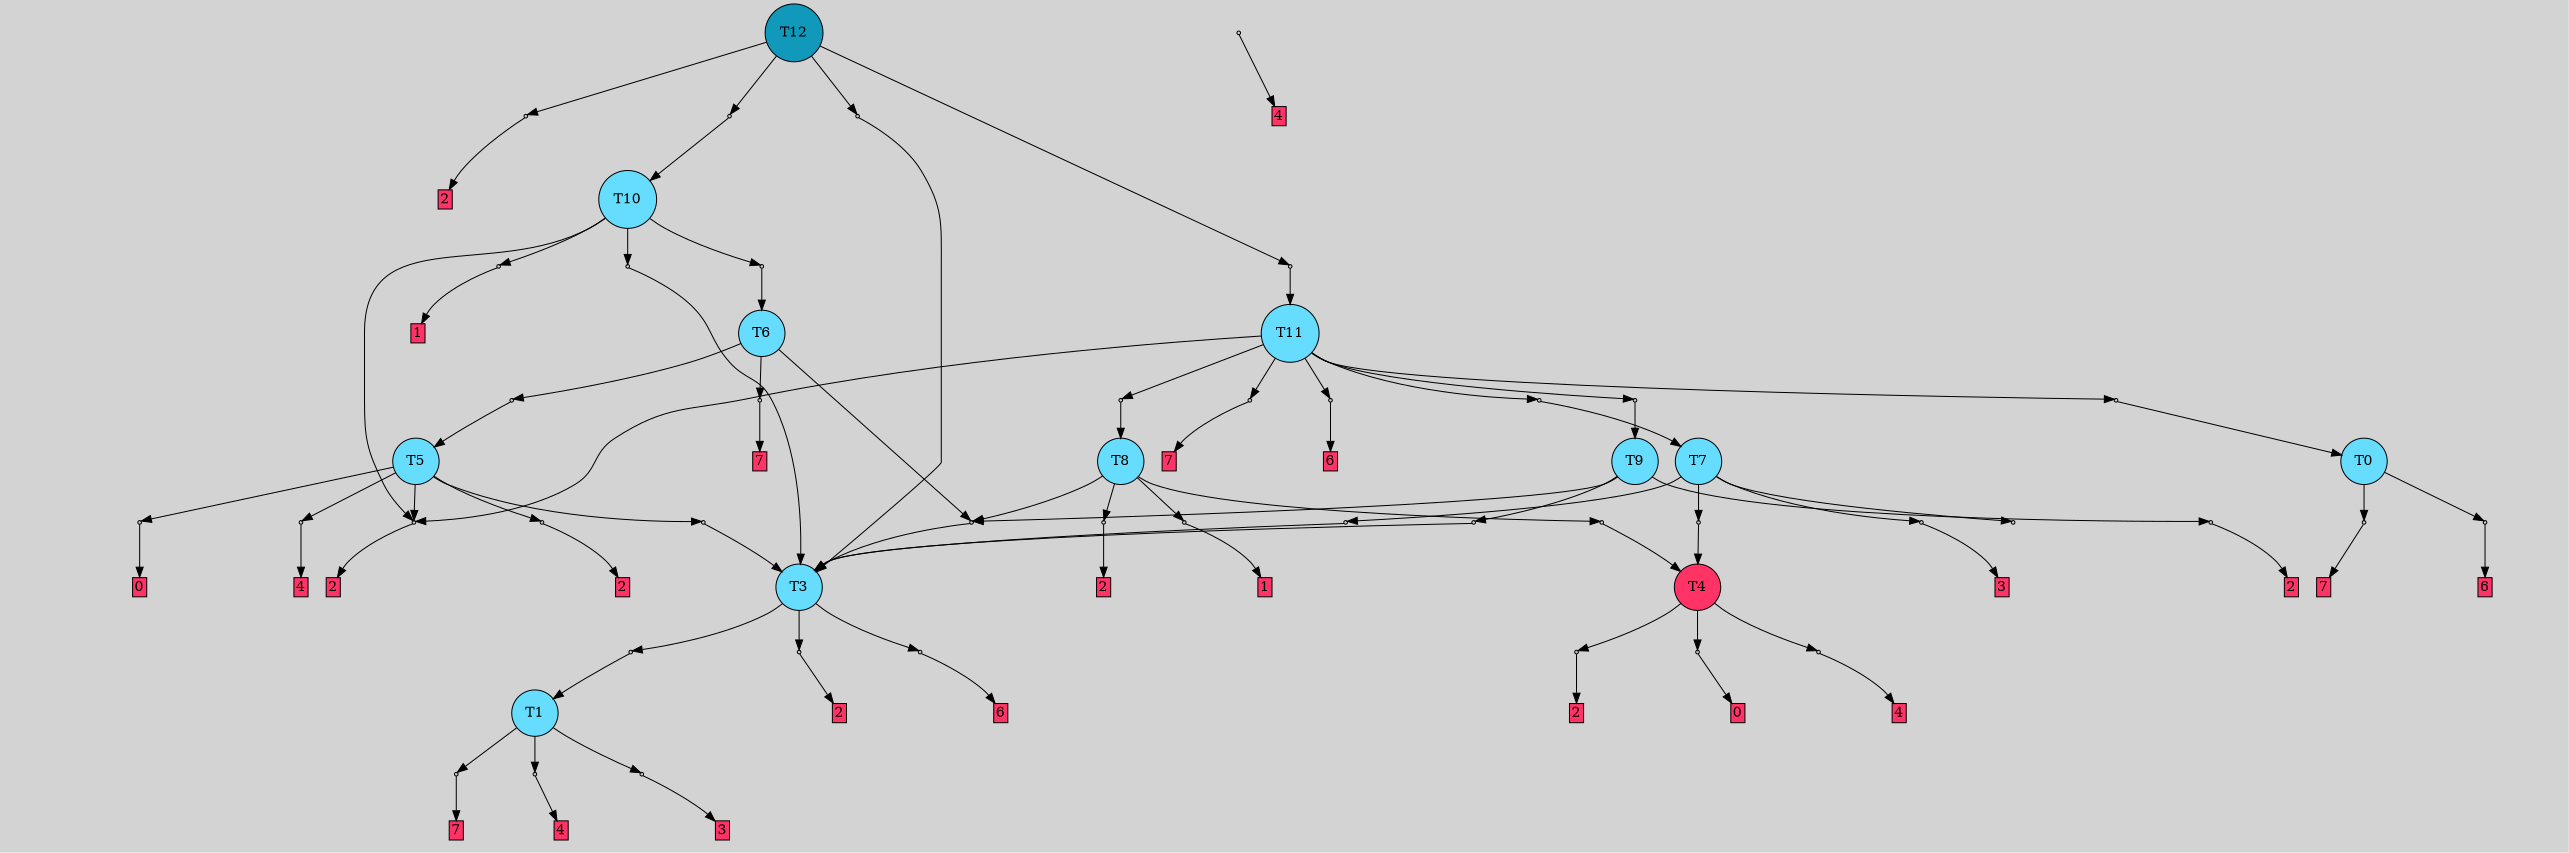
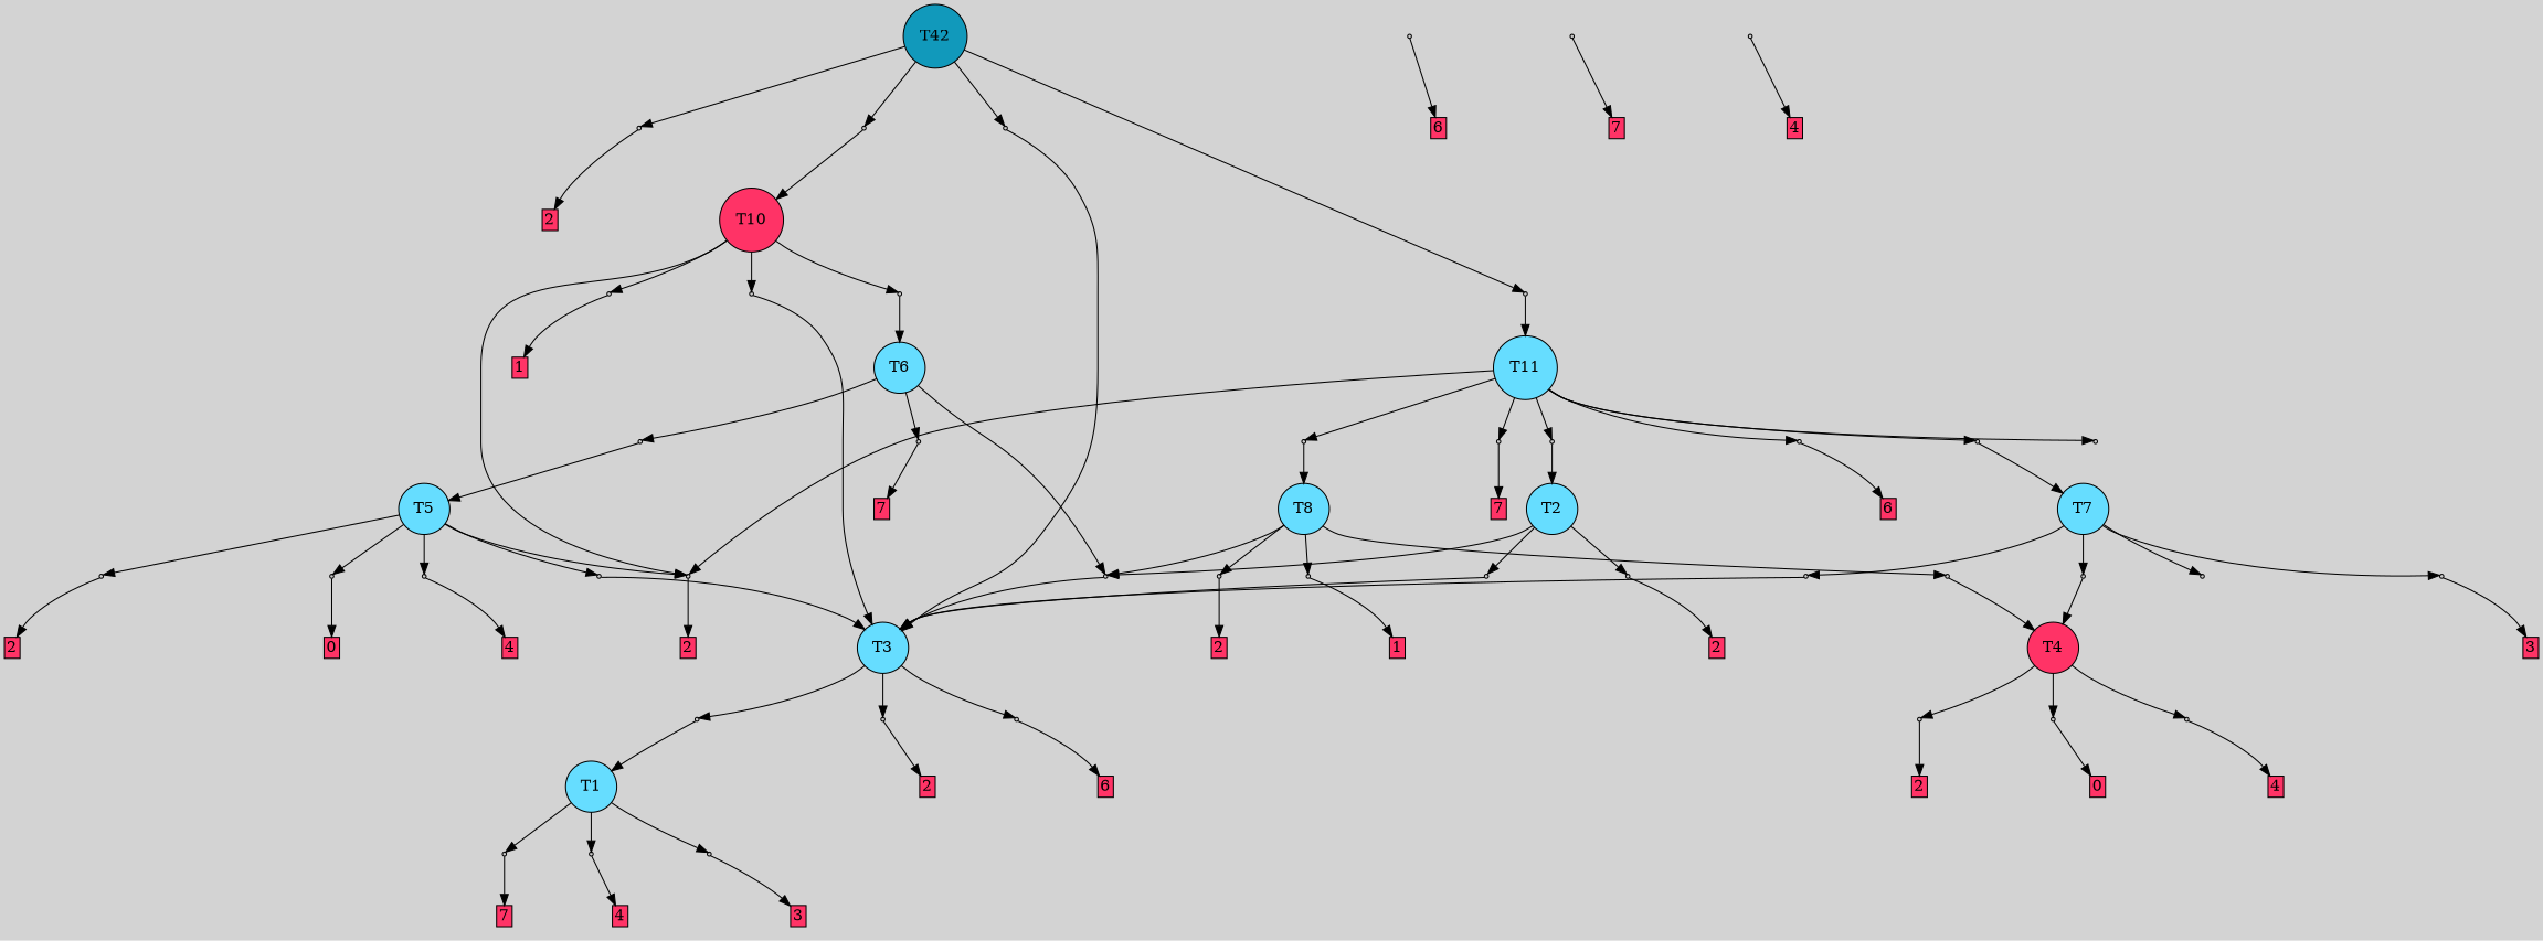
  digraph {
    bgcolor=lightgray
    node [shape=box style=filled]
-   T12 [fillcolor="#1199bb" shape=circle]
+   T12 [fillcolor="#1199bb" shape=circle label=T42]
    P38 [fillcolor="#cccccc" shape=point]
    P39 [fillcolor="#cccccc" shape=point]
    P40 [fillcolor="#cccccc" shape=point]
    P41 [fillcolor="#cccccc" shape=point]
-   T0 [fillcolor="#66ddff" shape=circle]
    P0 [fillcolor="#cccccc" shape=point]
    P1 [fillcolor="#cccccc" shape=point]
    I0 [style=invis]
    n10 [fillcolor="#ff3366" height=0 label=6 margin=0.03 width=0]
    n11 [label="6|0&2|2#4|5&#92;n" style=invis]
    n12 [fillcolor="#ff3366" height=0 label=7 margin=0.03 width=0]
    T1 [fillcolor="#66ddff" shape=circle]
    P2 [fillcolor="#cccccc" shape=point]
    P3 [fillcolor="#cccccc" shape=point]
    P4 [fillcolor="#cccccc" shape=point]
    n17 [label="1|0&3|3#3|4&#92;n" style=invis]
    n18 [fillcolor="#ff3366" height=0 label=7 margin=0.03 width=0]
    I3 [style=invis]
    n20 [fillcolor="#ff3366" height=0 label=4 margin=0.03 width=0]
    n21 [label="3|0&1|7#2|6&#92;n" style=invis]
    n22 [fillcolor="#ff3366" height=0 label=3 margin=0.03 width=0]
    P5 [fillcolor="#cccccc" shape=point]
    n24 [label="4|0&4|0#3|4&#92;n" style=invis]
    n25 [fillcolor="#ff3366" height=0 label=4 margin=0.03 width=0]
    P6 [fillcolor="#cccccc" shape=point]
    n27 [label="2|0&3|5#4|0&#92;n" style=invis]
    n28 [fillcolor="#ff3366" height=0 label=2 margin=0.03 width=0]
    T3 [fillcolor="#66ddff" shape=circle]
    P7 [fillcolor="#cccccc" shape=point]
    P8 [fillcolor="#cccccc" shape=point]
    P9 [fillcolor="#cccccc" shape=point]
    n33 [label="1|0&4|7#1|5&#92;n" style=invis]
    n34 [label="2|0&3|5#4|0&#92;n" style=invis]
    n35 [fillcolor="#ff3366" height=0 label=2 margin=0.03 width=0]
    n36 [label="2|0&2|2#1|1&#92;n" style=invis]
    n37 [fillcolor="#ff3366" height=0 label=6 margin=0.03 width=0]
    T4 [fillcolor="#ff3366" shape=circle]
    P10 [fillcolor="#cccccc" shape=point]
    P11 [fillcolor="#cccccc" shape=point]
    P12 [fillcolor="#cccccc" shape=point]
    n42 [label="2|0&3|5#4|0&#92;n" style=invis]
    n43 [fillcolor="#ff3366" height=0 label=2 margin=0.03 width=0]
    n44 [label="4|0&4|4#4|2&#92;n2|0&1|6#0|0&#92;n" style=invis]
    n45 [fillcolor="#ff3366" height=0 label=0 margin=0.03 width=0]
    n46 [label="4|0&4|1#3|4&#92;n" style=invis]
    n47 [fillcolor="#ff3366" height=0 label=4 margin=0.03 width=0]
    T5 [fillcolor="#66ddff" shape=circle]
    P13 [fillcolor="#cccccc" shape=point]
    P14 [fillcolor="#cccccc" shape=point]
    P15 [fillcolor="#cccccc" shape=point]
    P16 [fillcolor="#cccccc" shape=point]
    n53 [label="2|0&4|3#3|4&#92;n" style=invis]
    n54 [label="2|0&3|5#4|4&#92;n" style=invis]
    n55 [fillcolor="#ff3366" height=0 label=2 margin=0.03 width=0]
    n56 [label="4|0&4|4#4|2&#92;n2|0&1|6#0|0&#92;n" style=invis]
    n57 [fillcolor="#ff3366" height=0 label=0 margin=0.03 width=0]
    n58 [label="4|0&4|4#3|6&#92;n" style=invis]
    n59 [fillcolor="#ff3366" height=0 label=4 margin=0.03 width=0]
    T6 [fillcolor="#66ddff" shape=circle]
    P17 [fillcolor="#cccccc" shape=point]
    P18 [fillcolor="#cccccc" shape=point]
    P19 [fillcolor="#cccccc" shape=point]
    n64 [label="2|0&4|3#3|4&#92;n" style=invis]
    n65 [label="0|0&4|1#1|7&#92;n" style=invis]
    n66 [label="1|0&4|3#2|2&#92;n" style=invis]
    n67 [fillcolor="#ff3366" height=0 label=7 margin=0.03 width=0]
    T7 [fillcolor="#66ddff" shape=circle]
    P20 [fillcolor="#cccccc" shape=point]
    P21 [fillcolor="#cccccc" shape=point]
    P22 [fillcolor="#cccccc" shape=point]
    P23 [fillcolor="#cccccc" shape=point]
    n73 [label="1|0&4|5#4|0&#92;n" style=invis]
    n74 [label="0|0&4|1#4|0&#92;n" style=invis]
    n75 [label="2|0&4|3#3|4&#92;n" style=invis]
    n76 [label="0|1&4|2#2|5&#92;n6|3&3|2#2|6&#92;n2|0&0|3#0|1&#92;n" style=invis]
    n77 [fillcolor="#ff3366" height=0 label=3 margin=0.03 width=0]
    T8 [fillcolor="#66ddff" shape=circle]
    P24 [fillcolor="#cccccc" shape=point]
    P25 [fillcolor="#cccccc" shape=point]
    P26 [fillcolor="#cccccc" shape=point]
    n82 [label="1|0&4|5#4|0&#92;n" style=invis]
    n83 [label="1|0&3|5#4|4&#92;n" style=invis]
    n84 [fillcolor="#ff3366" height=0 label=1 margin=0.03 width=0]
    n85 [label="2|0&3|5#4|3&#92;n" style=invis]
    n86 [fillcolor="#ff3366" height=0 label=2 margin=0.03 width=0]
-   T9 [fillcolor="#66ddff" shape=circle]
+   T9 [fillcolor="#66ddff" shape=circle label=T2]
    P27 [fillcolor="#cccccc" shape=point]
    P28 [fillcolor="#cccccc" shape=point]
    n90 [label="8|0&3|1#2|0&#92;n" style=invis]
    n91 [label="2|0&3|5#4|0&#92;n" style=invis]
    n92 [fillcolor="#ff3366" height=0 label=2 margin=0.03 width=0]
-   T10 [fillcolor="#66ddff" shape=circle]
+   T10 [fillcolor="#ff3366" shape=circle]
    P29 [fillcolor="#cccccc" shape=point]
    P30 [fillcolor="#cccccc" shape=point]
    P31 [fillcolor="#cccccc" shape=point]
    n97 [label="1|0&4|5#4|0&#92;n" style=invis]
    n98 [label="1|0&3|3#4|4&#92;n" style=invis]
    n99 [fillcolor="#ff3366" height=0 label=1 margin=0.03 width=0]
    n100 [label="2|0&4|3#3|4&#92;n" style=invis]
    T11 [fillcolor="#66ddff" shape=circle]
    P32 [fillcolor="#cccccc" shape=point]
    P33 [fillcolor="#cccccc" shape=point]
    P34 [fillcolor="#cccccc" shape=point]
    P35 [fillcolor="#cccccc" shape=point]
    P36 [fillcolor="#cccccc" shape=point]
    P37 [fillcolor="#cccccc" shape=point]
    n108 [label="1|0&4|3#2|2&#92;n" style=invis]
    n109 [fillcolor="#ff3366" height=0 label=7 margin=0.03 width=0]
    n110 [label="1|0&4|1#4|0&#92;n" style=invis]
    n111 [label="2|0&3|5#3|4&#92;n" style=invis]
    n112 [fillcolor="#ff3366" height=0 label=6 margin=0.03 width=0]
    n113 [label="2|0&3|5#2|0&#92;n" style=invis]
    n114 [label="1|0&4|5#4|7&#92;n" style=invis]
    n115 [label="0|0&4|1#1|7&#92;n" style=invis]
    n116 [label="2|0&4|1#3|4&#92;n" style=invis]
    n117 [label="2|0&3|5#4|7&#92;n" style=invis]
    n118 [fillcolor="#ff3366" height=0 label=2 margin=0.03 width=0]
    n119 [label="2|0&3|3#4|0&#92;n" style=invis]
    n120 [label="2|0&4|4#2|5&#92;n" style=invis]
    subgraph sub_1 {
      rank=same
      T12
    }
    T12 -> P38
    T12 -> P39
    T12 -> P40
    T12 -> P41
    P38 -> T3
    P38 -> n116 [style=invis]
    P39 -> n117 [style=invis]
    P39 -> n118
    P40 -> T10
    P40 -> n119 [style=invis]
    P41 -> T11
    P41 -> n120 [style=invis]
-   T0 -> P0
-   T0 -> P1
    P0 -> I0 [style=invis]
    P0 -> n10
    P1 -> n11 [style=invis]
    P1 -> n12
    T1 -> P2
    T1 -> P3
    T1 -> P4
    P2 -> n17 [style=invis]
    P2 -> n18
    P3 -> I3 [style=invis]
    P3 -> n20
    P4 -> n21 [style=invis]
    P4 -> n22
    P5 -> n24 [style=invis]
    P5 -> n25
    P6 -> n27 [style=invis]
    P6 -> n28
    T3 -> P7
    T3 -> P8
    T3 -> P9
    P7 -> T1
    P7 -> n33 [style=invis]
    P8 -> n34 [style=invis]
    P8 -> n35
    P9 -> n36 [style=invis]
    P9 -> n37
    T4 -> P10
    T4 -> P11
    T4 -> P12
    P10 -> n42 [style=invis]
    P10 -> n43
    P11 -> n44 [style=invis]
    P11 -> n45
    P12 -> n46 [style=invis]
    P12 -> n47
    T5 -> P6
    T5 -> P13
    T5 -> P14
    T5 -> P15
    T5 -> P16
    P13 -> T3
    P13 -> n53 [style=invis]
    P14 -> n54 [style=invis]
    P14 -> n55
    P15 -> n56 [style=invis]
    P15 -> n57
    P16 -> n58 [style=invis]
    P16 -> n59
    T6 -> P17
    T6 -> P18
    T6 -> P19
    P17 -> T3
    P17 -> n64 [style=invis]
    P18 -> T5
    P18 -> n65 [style=invis]
    P19 -> n66 [style=invis]
    P19 -> n67
    T7 -> P20
    T7 -> P21
    T7 -> P22
    T7 -> P23
    P20 -> T4
    P20 -> n73 [style=invis]
    P21 -> n74 [style=invis]
    P22 -> T3
    P22 -> n75 [style=invis]
    P23 -> n76 [style=invis]
    P23 -> n77
    T8 -> P17
    T8 -> P24
    T8 -> P25
    T8 -> P26
    P24 -> T4
    P24 -> n82 [style=invis]
    P25 -> n83 [style=invis]
    P25 -> n84
    P26 -> n85 [style=invis]
    P26 -> n86
    T9 -> P17
    T9 -> P27
    T9 -> P28
    P27 -> T3
    P27 -> n90 [style=invis]
    P28 -> n91 [style=invis]
    P28 -> n92
    T10 -> P6
    T10 -> P29
    T10 -> P30
    T10 -> P31
    P29 -> T6
    P29 -> n97 [style=invis]
    P30 -> n98 [style=invis]
    P30 -> n99
    P31 -> T3
    P31 -> n100 [style=invis]
    T11 -> P6
    T11 -> P32
    T11 -> P33
    T11 -> P34
    T11 -> P35
    T11 -> P36
    T11 -> P37
    P32 -> n108 [style=invis]
    P32 -> n109
    P33 -> T7
    P33 -> n110 [style=invis]
    P34 -> n111 [style=invis]
    P34 -> n112
-   P35 -> T0
    P35 -> n113 [style=invis]
    P36 -> T9
    P36 -> n114 [style=invis]
    P37 -> T8
    P37 -> n115 [style=invis]
  }
